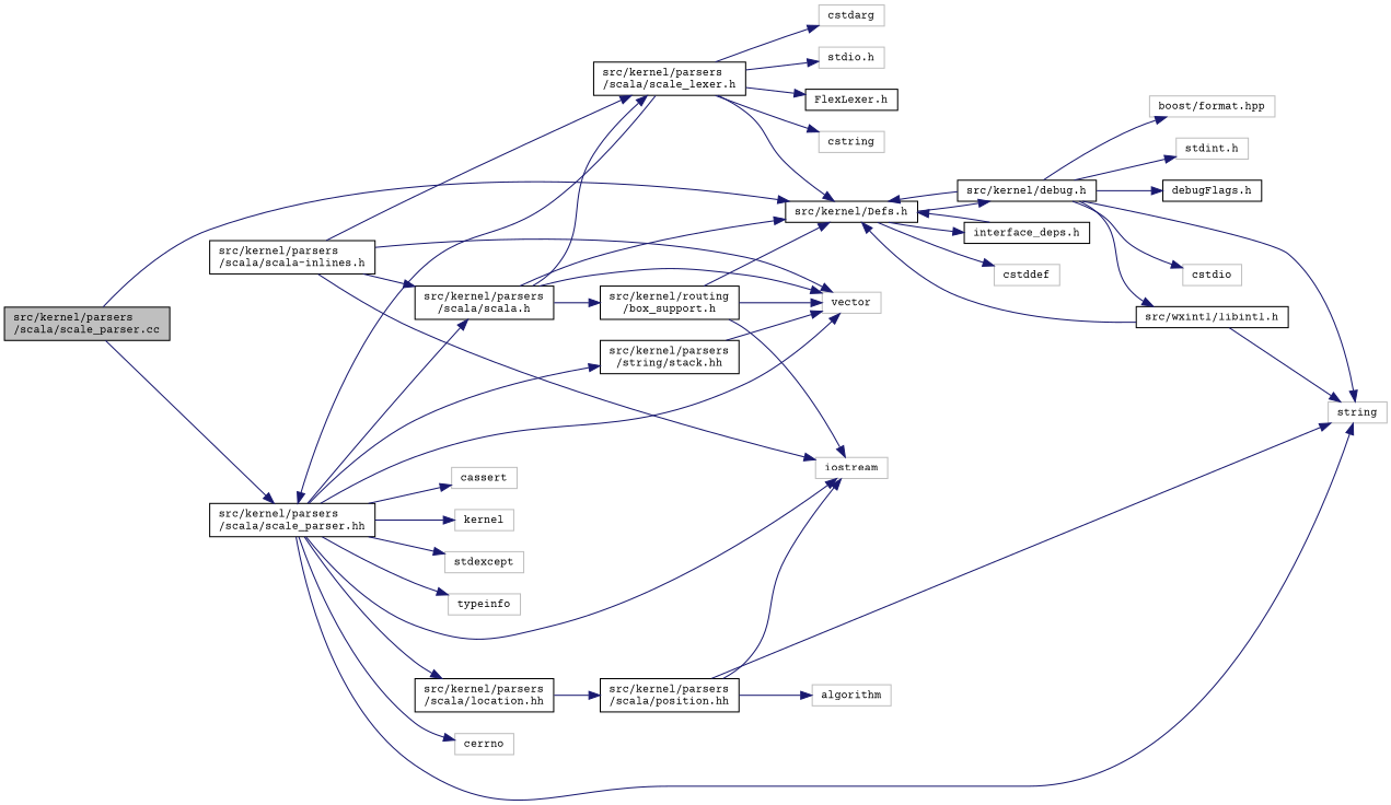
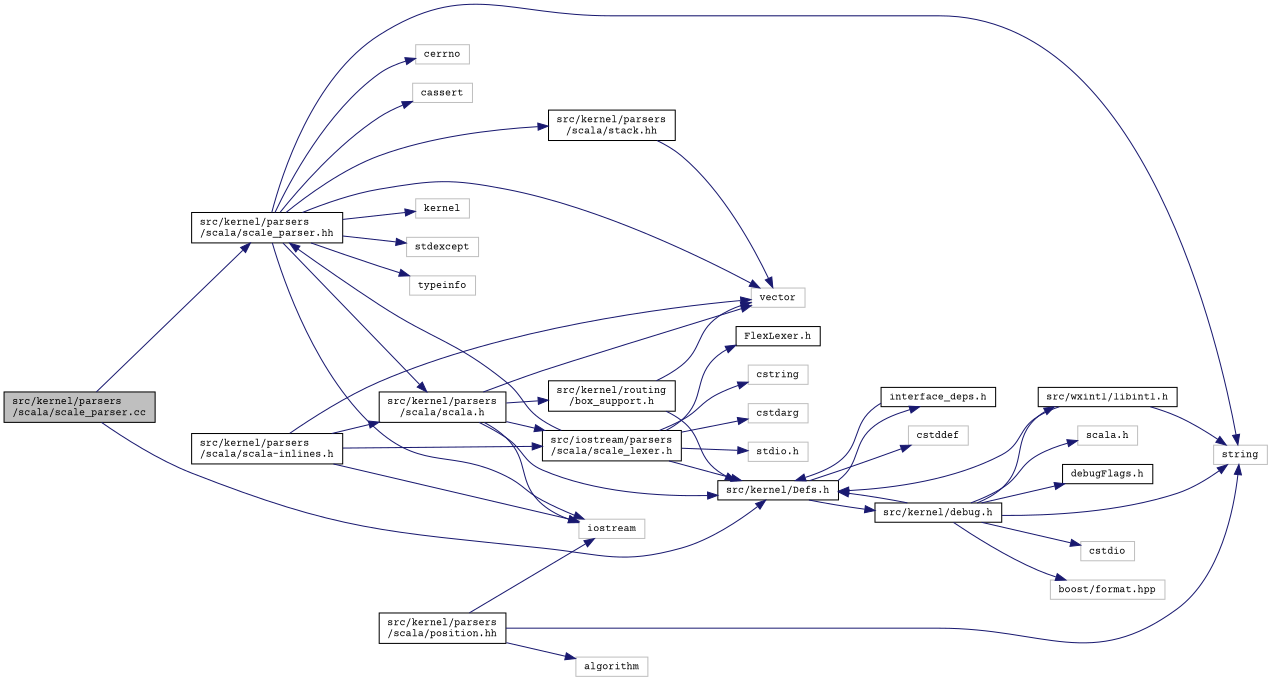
  digraph {
    fontname="Courier Prime"
    rankdir=LR
    node [color=grey75 fillcolor=white fontname="Courier Prime" fontsize=10 shape=record style=filled]
    edge [color=midnightblue fontname="Courier Prime" fontsize=10 labelfontname=Sans labelfontsize=10 style=solid]
    n1 [color=black fillcolor=grey75 fontcolor=black height=0.2 label="src/kernel/parsers\l/scala/scale_parser.cc" width=0.4]
    n2 [color=black height=0.2 label="src/kernel/parsers\l/scala/scale_parser.hh" width=0.4]
    n3 [color=black height=0.2 label="src/kernel/Defs.h" width=0.4]
    n4 [height=0.2 label=string width=0.4]
    n5 [height=0.2 label=cerrno width=0.4]
    n6 [color=black height=0.2 label="src/kernel/parsers\l/scala/scala.h" width=0.4]
    n7 [height=0.2 label=vector width=0.4]
    n8 [height=0.2 label=iostream width=0.4]
    n9 [height=0.2 label=cassert width=0.4]
    n10 [height=0.2 label=kernel width=0.4]
    n11 [height=0.2 label=stdexcept width=0.4]
-   n12 [color=black height=0.2 label="src/kernel/parsers\l/string/stack.hh" width=0.4]
-   n13 [color=black height=0.2 label="src/kernel/parsers\l/scala/location.hh" width=0.4]
+   n12 [color=black height=0.2 label="src/kernel/parsers\l/scala/stack.hh" width=0.4]
    n14 [height=0.2 label=typeinfo width=0.4]
    n15 [color=black height=0.2 label="interface_deps.h" width=0.4]
    n16 [height=0.2 label=cstddef width=0.4]
    n17 [color=black height=0.2 label="src/kernel/debug.h" width=0.4]
-   n18 [color=black height=0.2 label="src/kernel/parsers\l/scala/scale_lexer.h" width=0.4]
+   n18 [color=black height=0.2 label="src/iostream/parsers\l/scala/scale_lexer.h" width=0.4]
    n19 [height=0.2 label=cstring width=0.4]
    n20 [height=0.2 label=cstdarg width=0.4]
    n21 [height=0.2 label="stdio.h" width=0.4]
    n22 [color=black height=0.2 label="FlexLexer.h" width=0.4]
    n23 [color=black height=0.2 label="src/kernel/parsers\l/scala/scala-inlines.h" width=0.4]
    n24 [color=black height=0.2 label="src/kernel/routing\l/box_support.h" width=0.4]
    n25 [color=black height=0.2 label="src/kernel/parsers\l/scala/position.hh" width=0.4]
    n26 [color=black height=0.2 label="src/wxintl/libintl.h" width=0.4]
    n27 [height=0.2 label=cstdio width=0.4]
    n28 [height=0.2 label="boost/format.hpp" width=0.4]
-   n29 [height=0.2 label="stdint.h" width=0.4]
+   n29 [height=0.2 label="scala.h" width=0.4]
    n30 [color=black height=0.2 label="debugFlags.h" width=0.4]
    n31 [height=0.2 label=algorithm width=0.4]
    n1 -> n2
    n1 -> n3
    n2 -> n4
    n2 -> n5
    n2 -> n6
    n2 -> n7
    n2 -> n8
    n2 -> n9
    n2 -> n10
    n2 -> n11
    n2 -> n12
-   n2 -> n13
    n2 -> n14
    n3 -> n15
    n3 -> n16
    n3 -> n17
    n6 -> n3
    n6 -> n7
-   n24 -> n8
+   n6 -> n8
    n6 -> n18
    n6 -> n24
    n12 -> n7
-   n13 -> n25
    n15 -> n3
    n17 -> n3
    n17 -> n4
    n17 -> n26
    n17 -> n27
    n17 -> n28
    n17 -> n29
    n17 -> n30
    n18 -> n2
    n18 -> n3
    n18 -> n19
    n18 -> n20
    n18 -> n21
    n18 -> n22
    n23 -> n6
    n23 -> n7
    n23 -> n8
    n23 -> n18
    n24 -> n3
    n24 -> n7
    n25 -> n4
    n25 -> n8
    n25 -> n31
    n26 -> n3
    n26 -> n4
  }
